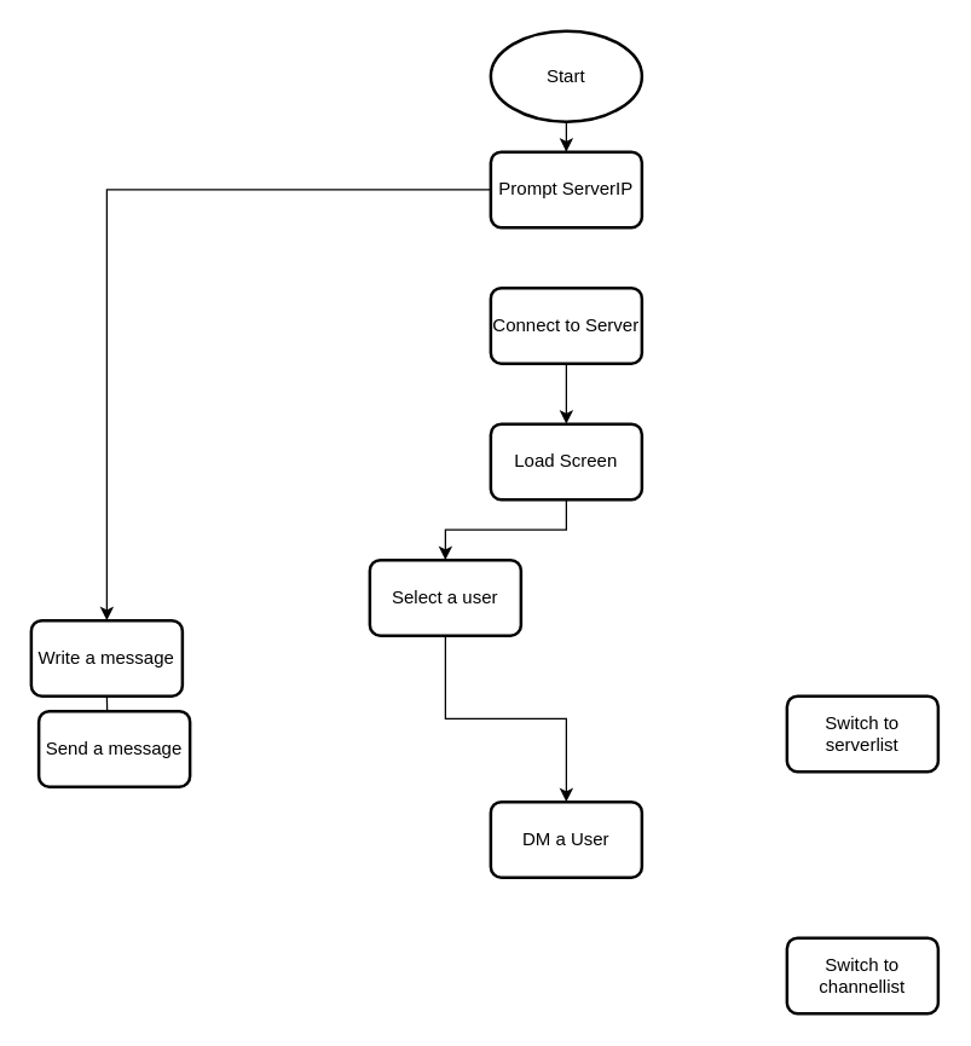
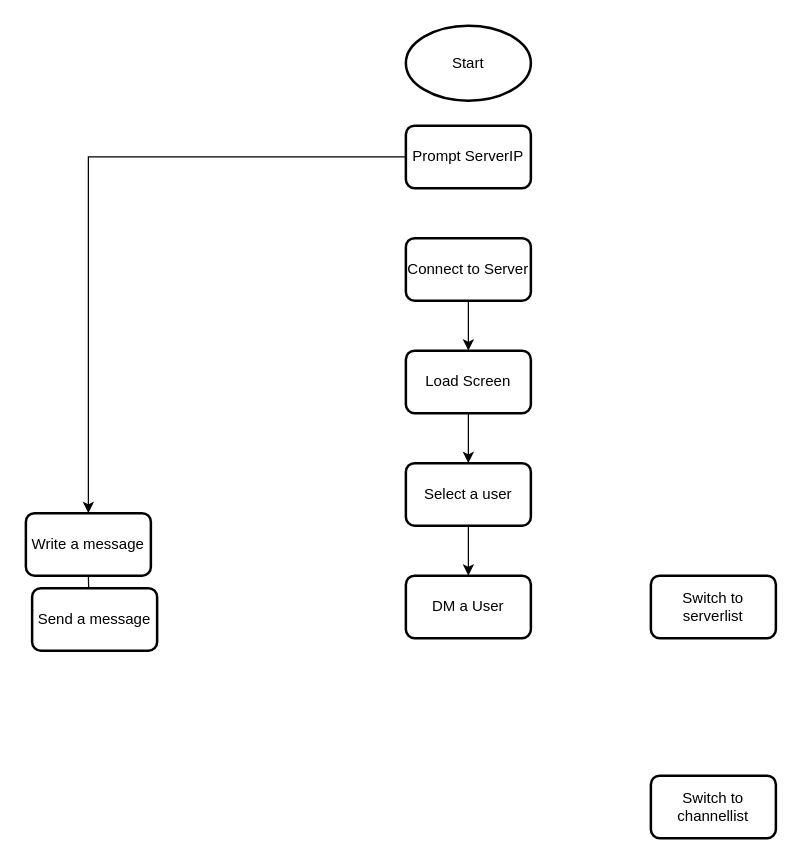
  <mxCell id="0" />
  <mxCell id="1" parent="0" />
- <mxCell id="2" style="edgeStyle=orthogonalEdgeStyle;rounded=0;orthogonalLoop=1;jettySize=auto;html=1;" edge="1" parent="1" source="3" target="5"><mxGeometry relative="1" as="geometry" /></mxCell>
  <mxCell id="3" value="Start" style="strokeWidth=2;html=1;shape=mxgraph.flowchart.start_1;whiteSpace=wrap;" vertex="1" parent="1"><mxGeometry x="324" y="20" width="100" height="60" as="geometry" /></mxCell>
  <mxCell id="4" style="edgeStyle=orthogonalEdgeStyle;rounded=0;orthogonalLoop=1;jettySize=auto;html=1;" edge="1" parent="1" source="5" target="13"><mxGeometry relative="1" as="geometry" /></mxCell>
  <mxCell id="5" value="Prompt ServerIP" style="rounded=1;whiteSpace=wrap;html=1;absoluteArcSize=1;arcSize=14;strokeWidth=2;" vertex="1" parent="1"><mxGeometry x="324" y="100" width="100" height="50" as="geometry" /></mxCell>
  <mxCell id="6" style="edgeStyle=orthogonalEdgeStyle;rounded=0;orthogonalLoop=1;jettySize=auto;html=1;" edge="1" parent="1" source="7" target="9"><mxGeometry relative="1" as="geometry" /></mxCell>
  <mxCell id="7" value="Connect to Server" style="rounded=1;whiteSpace=wrap;html=1;absoluteArcSize=1;arcSize=14;strokeWidth=2;" vertex="1" parent="1"><mxGeometry x="324" y="190" width="100" height="50" as="geometry" /></mxCell>
  <mxCell id="8" style="edgeStyle=orthogonalEdgeStyle;rounded=0;orthogonalLoop=1;jettySize=auto;html=1;" edge="1" parent="1" source="9" target="11"><mxGeometry relative="1" as="geometry" /></mxCell>
  <mxCell id="9" value="Load Screen" style="rounded=1;whiteSpace=wrap;html=1;absoluteArcSize=1;arcSize=14;strokeWidth=2;" vertex="1" parent="1"><mxGeometry x="324" y="280" width="100" height="50" as="geometry" /></mxCell>
  <mxCell id="10" style="edgeStyle=orthogonalEdgeStyle;rounded=0;orthogonalLoop=1;jettySize=auto;html=1;" edge="1" parent="1" source="11" target="15"><mxGeometry relative="1" as="geometry" /></mxCell>
- <mxCell id="11" value="Select a user" style="rounded=1;whiteSpace=wrap;html=1;absoluteArcSize=1;arcSize=14;strokeWidth=2;" vertex="1" parent="1"><mxGeometry x="244" y="370" width="100" height="50" as="geometry" /></mxCell>
+ <mxCell id="11" value="Select a user" style="rounded=1;whiteSpace=wrap;html=1;absoluteArcSize=1;arcSize=14;strokeWidth=2;" vertex="1" parent="1"><mxGeometry x="324" y="370" width="100" height="50" as="geometry" /></mxCell>
  <mxCell id="12" style="edgeStyle=orthogonalEdgeStyle;rounded=0;orthogonalLoop=1;jettySize=auto;html=1;" edge="1" parent="1" target="16"><mxGeometry relative="1" as="geometry"><mxPoint x="70" y="460" as="sourcePoint" /></mxGeometry></mxCell>
  <mxCell id="13" value="Write a message" style="rounded=1;whiteSpace=wrap;html=1;absoluteArcSize=1;arcSize=14;strokeWidth=2;" vertex="1" parent="1"><mxGeometry x="20" y="410" width="100" height="50" as="geometry" /></mxCell>
  <mxCell id="14" value="Switch to serverlist" style="rounded=1;whiteSpace=wrap;html=1;absoluteArcSize=1;arcSize=14;strokeWidth=2;" vertex="1" parent="1"><mxGeometry x="520" y="460" width="100" height="50" as="geometry" /></mxCell>
- <mxCell id="15" value="DM a User" style="rounded=1;whiteSpace=wrap;html=1;absoluteArcSize=1;arcSize=14;strokeWidth=2;" vertex="1" parent="1"><mxGeometry x="324" y="530" width="100" height="50" as="geometry" /></mxCell>
+ <mxCell id="15" value="DM a User" style="rounded=1;whiteSpace=wrap;html=1;absoluteArcSize=1;arcSize=14;strokeWidth=2;" vertex="1" parent="1"><mxGeometry x="324" y="460" width="100" height="50" as="geometry" /></mxCell>
  <mxCell id="16" value="Send a message" style="rounded=1;whiteSpace=wrap;html=1;absoluteArcSize=1;arcSize=14;strokeWidth=2;" vertex="1" parent="1"><mxGeometry x="25" y="470" width="100" height="50" as="geometry" /></mxCell>
  <mxCell id="17" value="Switch to channellist" style="rounded=1;whiteSpace=wrap;html=1;absoluteArcSize=1;arcSize=14;strokeWidth=2;" vertex="1" parent="1"><mxGeometry x="520" y="620" width="100" height="50" as="geometry" /></mxCell>
